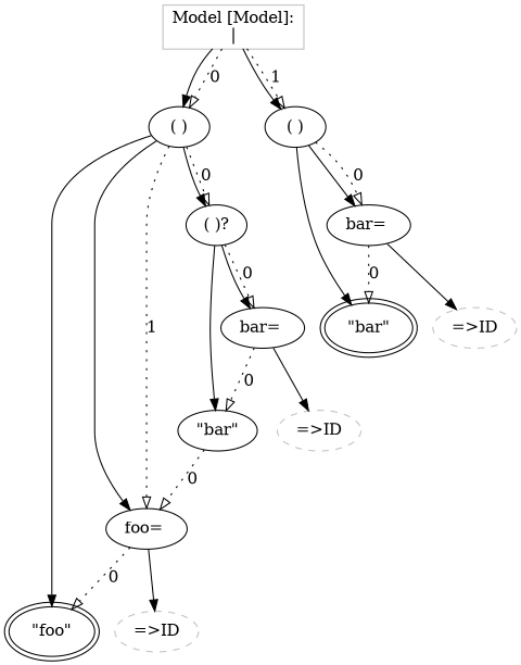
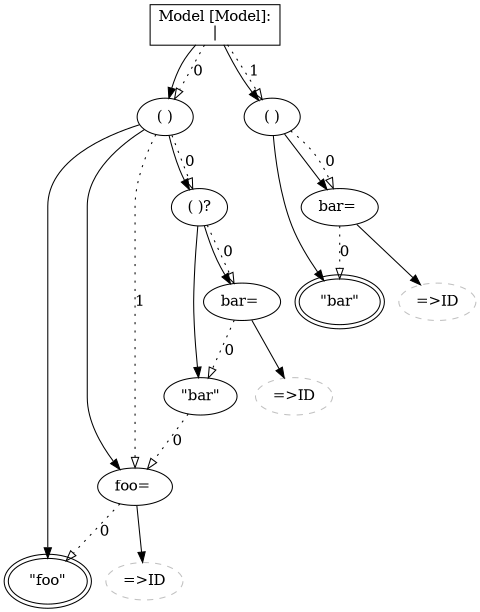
  digraph {
-   n1 [label="Model \[Model\]:\n\|" shape=record color=grey]
+   n1 [label="Model \[Model\]:\n\|" shape=record]
    n2 [label="( )"]
    n3 [label="( )"]
    n4 [label="\"foo\"" peripheries=2]
    n5 [label="foo= "]
    n6 [label="( )?"]
    n7 [color=grey label="=\>ID" style=dashed]
    n8 [label="\"bar\""]
    n9 [label="bar= "]
    n10 [color=grey label="=\>ID" style=dashed]
    n11 [label="\"bar\"" peripheries=2]
    n12 [label="bar= "]
    n13 [color=grey label="=\>ID" style=dashed]
    n1 -> n2
    n1 -> n2 [arrowhead=onormal label=0 style=dotted]
    n1 -> n3
    n1 -> n3 [arrowhead=onormal label=1 style=dotted]
    n2 -> n4
    n2 -> n5
    n2 -> n5 [arrowhead=onormal label=1 style=dotted]
    n2 -> n6
    n2 -> n6 [arrowhead=onormal label=0 style=dotted]
    n3 -> n11
    n3 -> n12
    n3 -> n12 [arrowhead=onormal label=0 style=dotted]
    n5 -> n4 [arrowhead=onormal label=0 style=dotted]
    n5 -> n7
    n6 -> n8
    n6 -> n9
    n6 -> n9 [arrowhead=onormal label=0 style=dotted]
    n8 -> n5 [arrowhead=onormal label=0 style=dotted]
    n9 -> n8 [arrowhead=onormal label=0 style=dotted]
    n9 -> n10
    n12 -> n11 [arrowhead=onormal label=0 style=dotted]
    n12 -> n13
  }
